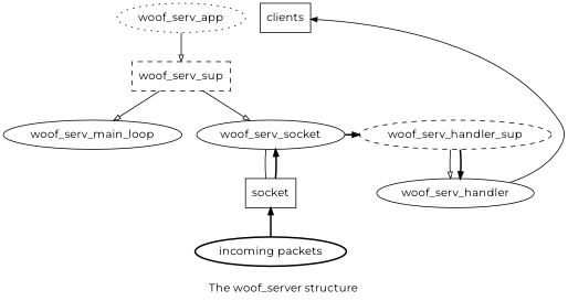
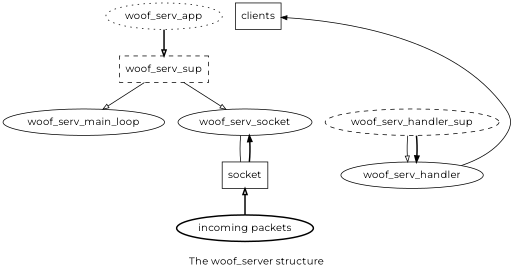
  digraph {
    fontname=Montserrat
    label="\nThe woof_server structure"
    node [fontname=Montserrat]
    edge [arrowhead=normal arrowsize=0.8 fontname=Montserrat]
    n1 [label="incoming packets" style=bold]
    socket [shape=rect]
    woof_serv_app [style=dotted]
    woof_serv_sup [shape=box style=dashed]
    woof_serv_main_loop
    woof_serv_socket
    woof_serv_handler_sup [style=dashed]
    woof_serv_handler
    clients [shape=rect]
    subgraph sub_1 {
      rank=sink
      n1
    }
-   n1 -> socket [constraint=false style=bold]
+   n1 -> socket [arrowhead=oempty constraint=false style=bold]
    socket -> woof_serv_socket [constraint=false style=bold]
-   woof_serv_app -> woof_serv_sup [arrowhead=oempty]
+   woof_serv_app -> woof_serv_sup [arrowhead=oempty style=bold]
    woof_serv_sup -> woof_serv_main_loop [arrowhead=oempty]
    woof_serv_sup -> woof_serv_socket [arrowhead=oempty]
    woof_serv_socket -> socket [arrowhead=none]
-   woof_serv_socket -> woof_serv_handler_sup [constraint=false style=bold]
    woof_serv_handler_sup -> woof_serv_handler [arrowhead=oempty]
    woof_serv_handler_sup -> woof_serv_handler [constraint=false style=bold]
    woof_serv_handler -> clients [constraint=false]
  }
